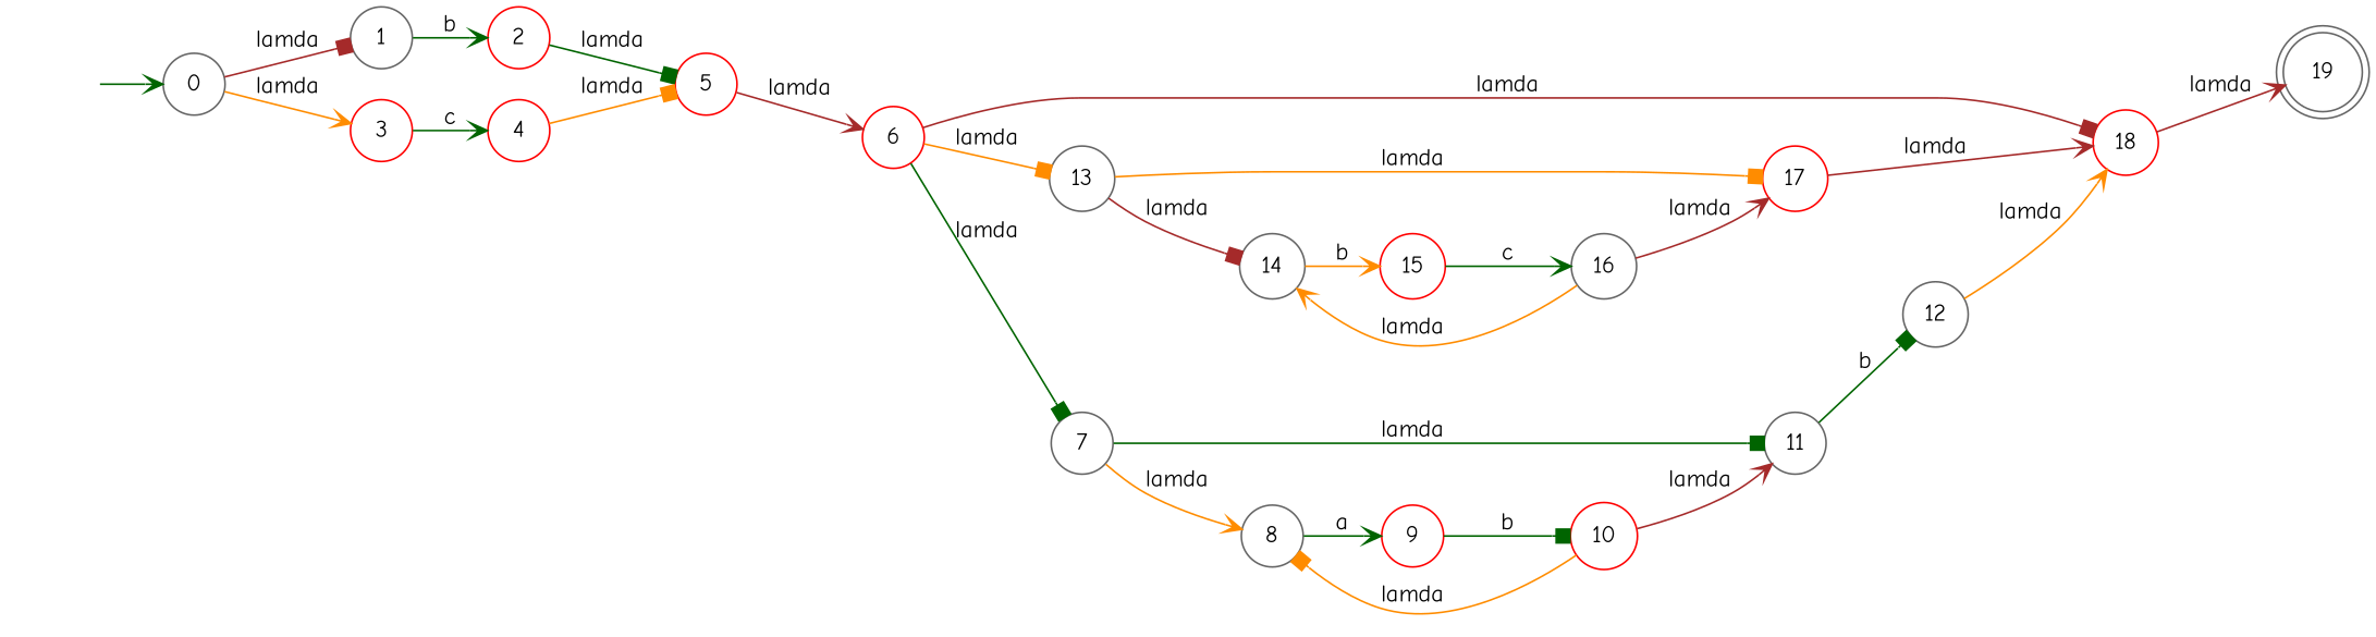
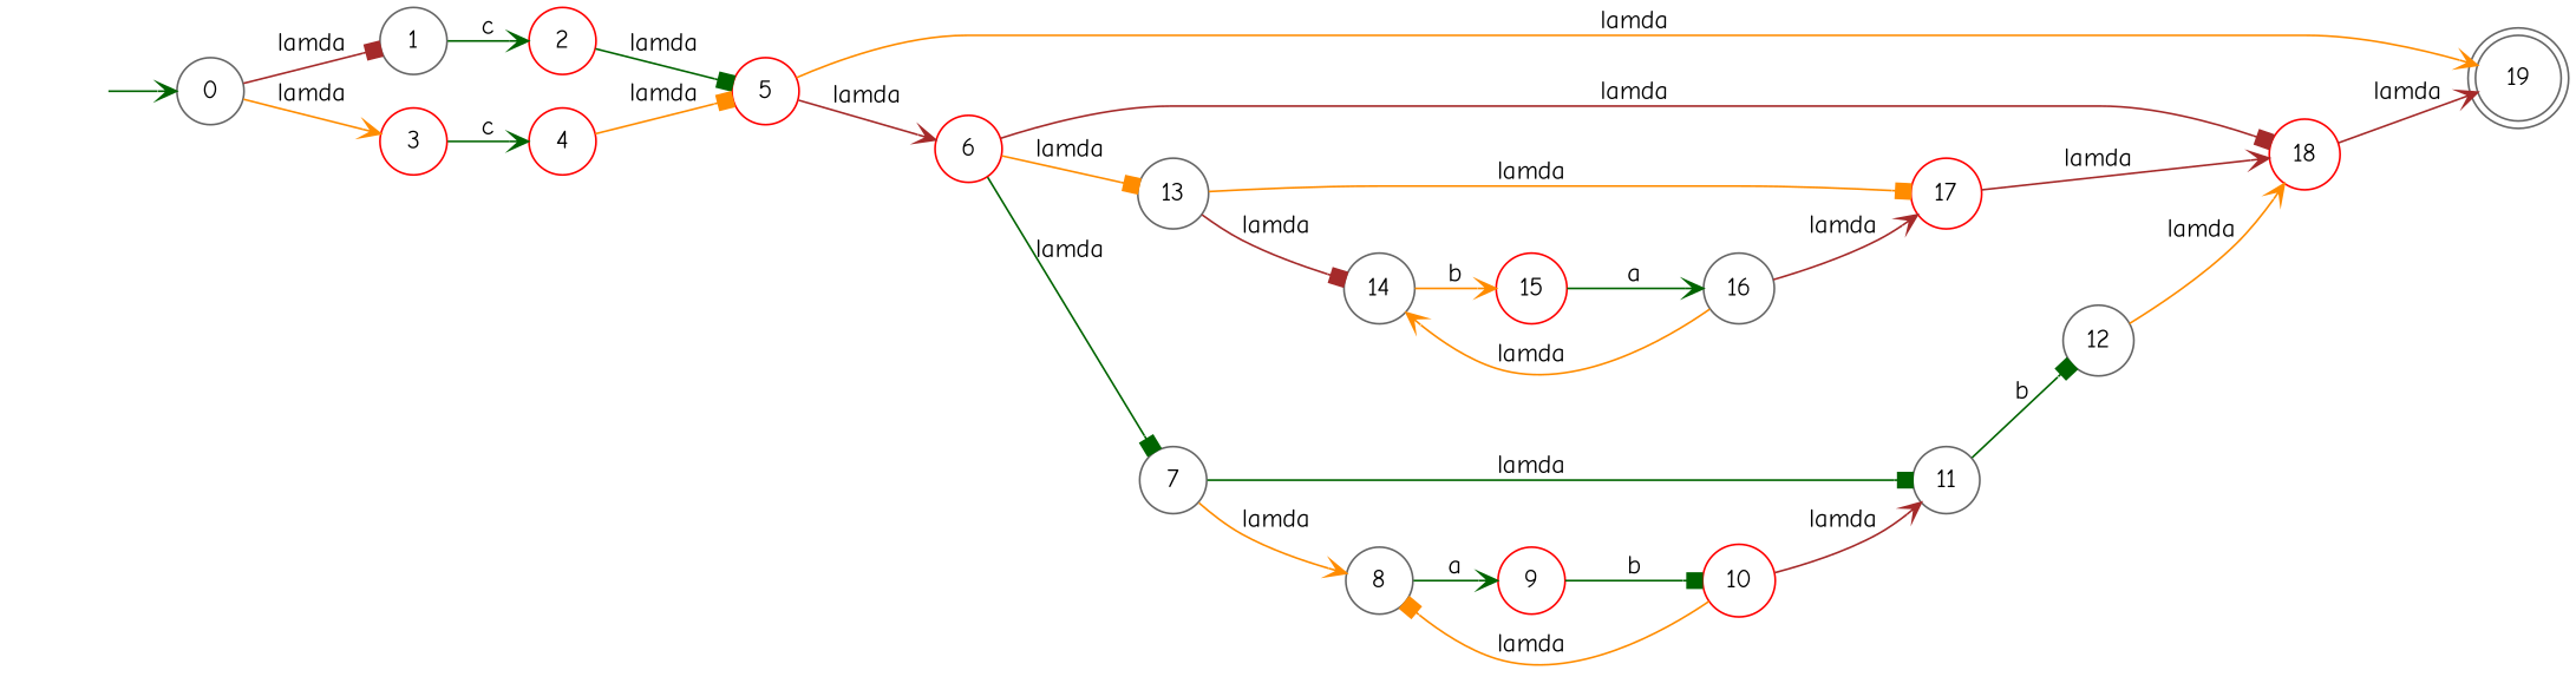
  digraph {
    fontname="Comic Neue"
    rankdir=LR
    node [color=gray40 fontname="Comic Neue" shape=circle]
    edge [arrowhead=vee color=darkgreen fontname="Comic Neue"]
    19 [shape=doublecircle]
    "" [shape=none]
    0
    1
    3 [color=red]
    2 [color=red]
    4 [color=red]
    5 [color=red]
    6 [color=red]
    18 [color=red]
    13
    7
    17 [color=red]
    14
    11
    8
    15 [color=red]
    12
    9 [color=red]
    10 [color=red]
    16
    "" -> 0
    0 -> 1 [arrowhead=box color=brown label=lamda]
    0 -> 3 [color=darkorange label=lamda]
-   1 -> 2 [label=b]
+   1 -> 2 [label=c]
    3 -> 4 [label=c]
    2 -> 5 [arrowhead=box label=lamda]
    4 -> 5 [arrowhead=box color=darkorange label=lamda]
+   5 -> 19 [color=darkorange label=lamda]
    5 -> 6 [color=brown label=lamda]
    6 -> 18 [arrowhead=box color=brown label=lamda]
    6 -> 13 [arrowhead=box color=darkorange label=lamda]
    6 -> 7 [arrowhead=box label=lamda]
    18 -> 19 [color=brown label=lamda]
    13 -> 17 [arrowhead=box color=darkorange label=lamda]
    13 -> 14 [arrowhead=box color=brown label=lamda]
    7 -> 11 [arrowhead=box label=lamda]
    7 -> 8 [color=darkorange label=lamda]
    17 -> 18 [color=brown label=lamda]
    14 -> 15 [color=darkorange label=b]
    11 -> 12 [arrowhead=box label=b]
    8 -> 9 [label=a]
-   15 -> 16 [label=c]
+   15 -> 16 [label=a]
    12 -> 18 [color=darkorange label=lamda]
    9 -> 10 [arrowhead=box label=b]
    10 -> 11 [color=brown label=lamda]
    10 -> 8 [arrowhead=box color=darkorange label=lamda]
    16 -> 17 [color=brown label=lamda]
    16 -> 14 [color=darkorange label=lamda]
  }
